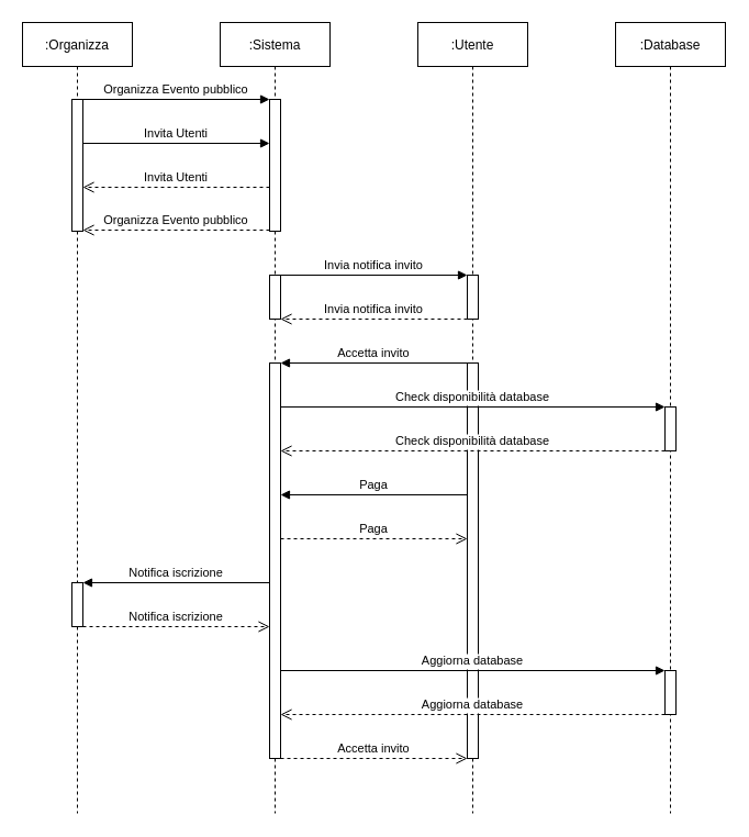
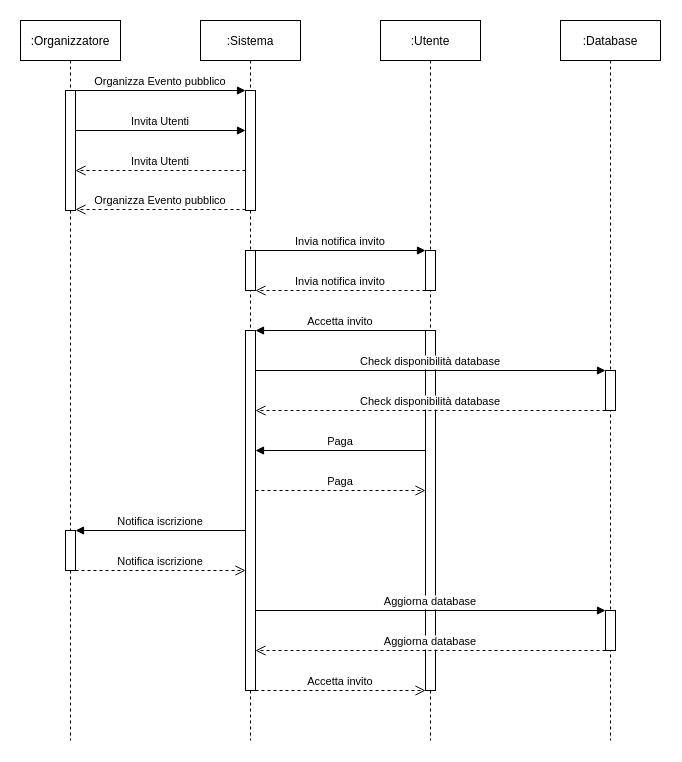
  <mxCell id="0" />
  <mxCell id="1" parent="0" />
- <mxCell id="2" value=":Organizza" style="shape=umlLifeline;perimeter=lifelinePerimeter;container=1;collapsible=0;recursiveResize=0;rounded=0;shadow=0;strokeWidth=1;" parent="1" vertex="1"><mxGeometry x="20" y="20" width="100" height="720" as="geometry" /></mxCell>
+ <mxCell id="2" value=":Organizzatore" style="shape=umlLifeline;perimeter=lifelinePerimeter;container=1;collapsible=0;recursiveResize=0;rounded=0;shadow=0;strokeWidth=1;" parent="1" vertex="1"><mxGeometry x="20" y="20" width="100" height="720" as="geometry" /></mxCell>
  <mxCell id="3" value="" style="points=[];perimeter=orthogonalPerimeter;rounded=0;shadow=0;strokeWidth=1;" parent="2" vertex="1"><mxGeometry x="45" y="70" width="10" height="120" as="geometry" /></mxCell>
  <mxCell id="4" value="" style="points=[];perimeter=orthogonalPerimeter;rounded=0;shadow=0;strokeWidth=1;" parent="2" vertex="1"><mxGeometry x="45" y="510" width="10" height="40" as="geometry" /></mxCell>
  <mxCell id="5" value=":Sistema" style="shape=umlLifeline;perimeter=lifelinePerimeter;container=1;collapsible=0;recursiveResize=0;rounded=0;shadow=0;strokeWidth=1;" parent="1" vertex="1"><mxGeometry x="200" y="20" width="100" height="720" as="geometry" /></mxCell>
  <mxCell id="6" value="" style="points=[];perimeter=orthogonalPerimeter;rounded=0;shadow=0;strokeWidth=1;" parent="5" vertex="1"><mxGeometry x="45" y="70" width="10" height="120" as="geometry" /></mxCell>
  <mxCell id="7" value="" style="points=[];perimeter=orthogonalPerimeter;rounded=0;shadow=0;strokeWidth=1;" parent="5" vertex="1"><mxGeometry x="45" y="310" width="10" height="360" as="geometry" /></mxCell>
  <mxCell id="8" value="" style="points=[];perimeter=orthogonalPerimeter;rounded=0;shadow=0;strokeWidth=1;" vertex="1" parent="5"><mxGeometry x="45" y="230" width="10" height="40" as="geometry" /></mxCell>
  <mxCell id="9" value="Organizza Evento pubblico" style="verticalAlign=bottom;endArrow=open;dashed=1;endSize=8;exitX=0;exitY=0.95;shadow=0;strokeWidth=1;" parent="1" edge="1"><mxGeometry relative="1" as="geometry"><mxPoint x="75" y="209" as="targetPoint" /><mxPoint x="245" y="209" as="sourcePoint" /></mxGeometry></mxCell>
  <mxCell id="10" value="Organizza Evento pubblico" style="verticalAlign=bottom;endArrow=block;entryX=0;entryY=0;shadow=0;strokeWidth=1;" parent="1" source="3" target="6" edge="1"><mxGeometry relative="1" as="geometry"><mxPoint x="175" y="100" as="sourcePoint" /></mxGeometry></mxCell>
  <mxCell id="11" value=":Utente" style="shape=umlLifeline;perimeter=lifelinePerimeter;container=1;collapsible=0;recursiveResize=0;rounded=0;shadow=0;strokeWidth=1;" parent="1" vertex="1"><mxGeometry x="380" y="20" width="100" height="720" as="geometry" /></mxCell>
  <mxCell id="12" value="" style="points=[];perimeter=orthogonalPerimeter;rounded=0;shadow=0;strokeWidth=1;" parent="11" vertex="1"><mxGeometry x="45" y="310" width="10" height="360" as="geometry" /></mxCell>
  <mxCell id="13" value="" style="points=[];perimeter=orthogonalPerimeter;rounded=0;shadow=0;strokeWidth=1;" vertex="1" parent="11"><mxGeometry x="45" y="230" width="10" height="40" as="geometry" /></mxCell>
  <mxCell id="14" value=":Database" style="shape=umlLifeline;perimeter=lifelinePerimeter;container=1;collapsible=0;recursiveResize=0;rounded=0;shadow=0;strokeWidth=1;" parent="1" vertex="1"><mxGeometry x="560" y="20" width="100" height="720" as="geometry" /></mxCell>
  <mxCell id="15" value="" style="points=[];perimeter=orthogonalPerimeter;rounded=0;shadow=0;strokeWidth=1;" parent="14" vertex="1"><mxGeometry x="45" y="350" width="10" height="40" as="geometry" /></mxCell>
  <mxCell id="16" value="" style="points=[];perimeter=orthogonalPerimeter;rounded=0;shadow=0;strokeWidth=1;" parent="14" vertex="1"><mxGeometry x="45" y="590" width="10" height="40" as="geometry" /></mxCell>
  <mxCell id="17" value="Accetta invito" style="verticalAlign=bottom;endArrow=block;shadow=0;strokeWidth=1;" parent="1" edge="1"><mxGeometry relative="1" as="geometry"><mxPoint x="425" y="330" as="sourcePoint" /><mxPoint x="255" y="330" as="targetPoint" /></mxGeometry></mxCell>
  <mxCell id="18" value="Check disponibilità database" style="verticalAlign=bottom;endArrow=block;shadow=0;strokeWidth=1;" parent="1" target="15" edge="1"><mxGeometry relative="1" as="geometry"><mxPoint x="255" y="370" as="sourcePoint" /><mxPoint x="425" y="370" as="targetPoint" /></mxGeometry></mxCell>
  <mxCell id="19" value="Check disponibilità database" style="verticalAlign=bottom;endArrow=open;dashed=1;endSize=8;shadow=0;strokeWidth=1;" parent="1" edge="1"><mxGeometry relative="1" as="geometry"><mxPoint x="255" y="410" as="targetPoint" /><mxPoint x="605" y="410" as="sourcePoint" /></mxGeometry></mxCell>
  <mxCell id="20" value="Paga" style="verticalAlign=bottom;endArrow=block;shadow=0;strokeWidth=1;" parent="1" edge="1"><mxGeometry relative="1" as="geometry"><mxPoint x="425" y="450" as="sourcePoint" /><mxPoint x="255" y="450" as="targetPoint" /></mxGeometry></mxCell>
  <mxCell id="21" value="Paga" style="verticalAlign=bottom;endArrow=open;dashed=1;endSize=8;shadow=0;strokeWidth=1;" parent="1" edge="1"><mxGeometry relative="1" as="geometry"><mxPoint x="425" y="490" as="targetPoint" /><mxPoint x="255" y="490" as="sourcePoint" /></mxGeometry></mxCell>
  <mxCell id="22" value="Notifica iscrizione" style="verticalAlign=bottom;endArrow=block;shadow=0;strokeWidth=1;" parent="1" source="7" target="4" edge="1"><mxGeometry relative="1" as="geometry"><mxPoint x="240" y="530" as="sourcePoint" /><mxPoint x="70" y="530" as="targetPoint" /></mxGeometry></mxCell>
  <mxCell id="23" value="Notifica iscrizione" style="verticalAlign=bottom;endArrow=open;dashed=1;endSize=8;shadow=0;strokeWidth=1;" parent="1" edge="1"><mxGeometry relative="1" as="geometry"><mxPoint x="245" y="570" as="targetPoint" /><mxPoint x="75" y="570" as="sourcePoint" /></mxGeometry></mxCell>
  <mxCell id="24" value="Aggiorna database" style="verticalAlign=bottom;endArrow=block;shadow=0;strokeWidth=1;" parent="1" source="7" target="16" edge="1"><mxGeometry relative="1" as="geometry"><mxPoint x="250" y="620" as="sourcePoint" /><mxPoint x="605" y="610" as="targetPoint" /></mxGeometry></mxCell>
  <mxCell id="25" value="Aggiorna database" style="verticalAlign=bottom;endArrow=open;dashed=1;endSize=8;shadow=0;strokeWidth=1;" parent="1" edge="1"><mxGeometry relative="1" as="geometry"><mxPoint x="255" y="650" as="targetPoint" /><mxPoint x="605" y="650" as="sourcePoint" /></mxGeometry></mxCell>
  <mxCell id="26" value="Accetta invito" style="verticalAlign=bottom;endArrow=open;dashed=1;endSize=8;shadow=0;strokeWidth=1;" parent="1" edge="1"><mxGeometry relative="1" as="geometry"><mxPoint x="425" y="690" as="targetPoint" /><mxPoint x="255" y="690" as="sourcePoint" /></mxGeometry></mxCell>
  <mxCell id="27" value="Invita Utenti" style="verticalAlign=bottom;endArrow=block;shadow=0;strokeWidth=1;" edge="1" parent="1"><mxGeometry relative="1" as="geometry"><mxPoint x="75" y="130" as="sourcePoint" /><mxPoint x="245" y="130" as="targetPoint" /></mxGeometry></mxCell>
  <mxCell id="28" value="Invita Utenti" style="verticalAlign=bottom;endArrow=open;dashed=1;endSize=8;shadow=0;strokeWidth=1;" edge="1" parent="1"><mxGeometry relative="1" as="geometry"><mxPoint x="75" y="170" as="targetPoint" /><mxPoint x="245" y="170" as="sourcePoint" /></mxGeometry></mxCell>
  <mxCell id="29" value="Invia notifica invito" style="verticalAlign=bottom;endArrow=block;shadow=0;strokeWidth=1;" edge="1" parent="1"><mxGeometry relative="1" as="geometry"><mxPoint x="255" y="250" as="sourcePoint" /><mxPoint x="425" y="250" as="targetPoint" /></mxGeometry></mxCell>
  <mxCell id="30" value="Invia notifica invito" style="verticalAlign=bottom;endArrow=open;dashed=1;endSize=8;shadow=0;strokeWidth=1;" edge="1" parent="1"><mxGeometry relative="1" as="geometry"><mxPoint x="255" y="290" as="targetPoint" /><mxPoint x="425" y="290" as="sourcePoint" /></mxGeometry></mxCell>
